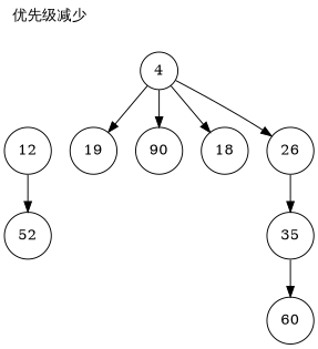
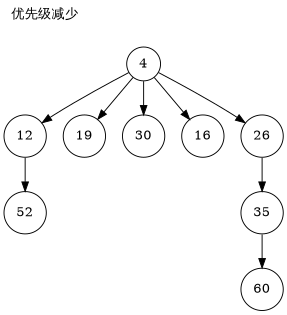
  digraph {
    label="优先级减少"
    labeljust=l
    labelloc=t
    node [shape=circle]
    n1 [label=4]
    n2 [label=12]
    n3 [label=19]
-   n4 [label=90]
-   n5 [label=18]
+   n4 [label=30]
+   n5 [label=16]
    n6 [label=26]
    n7 [label=52]
    n8 [label=35]
    n9 [label=60]
+   n1 -> n2
    n1 -> n3
    n1 -> n4
    n1 -> n5
    n1 -> n6
    n2 -> n7
    n6 -> n8
    n8 -> n9
  }
